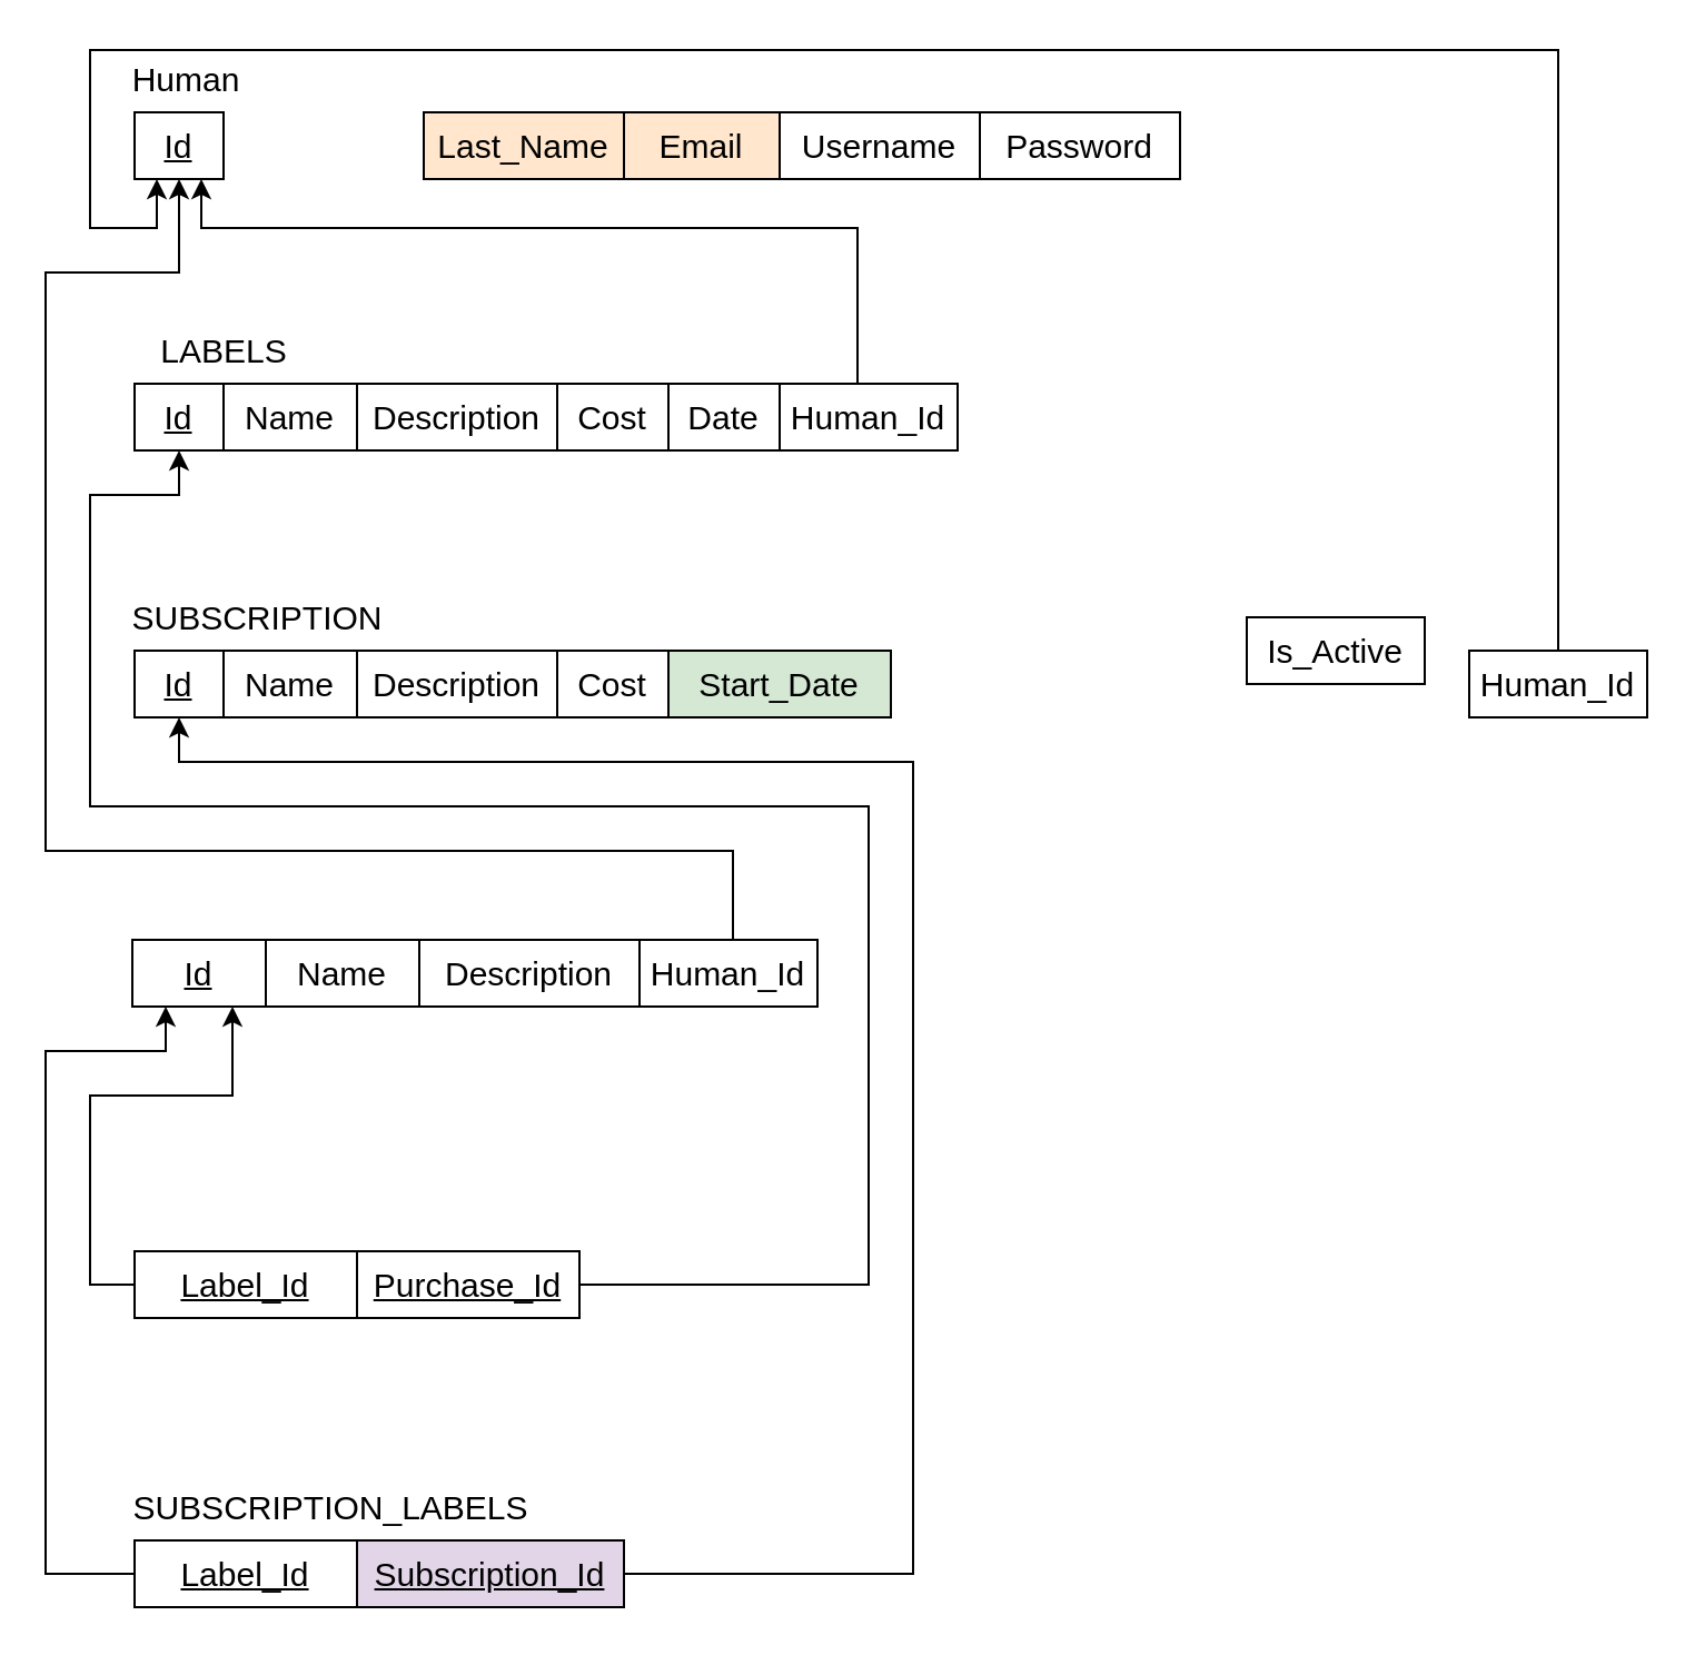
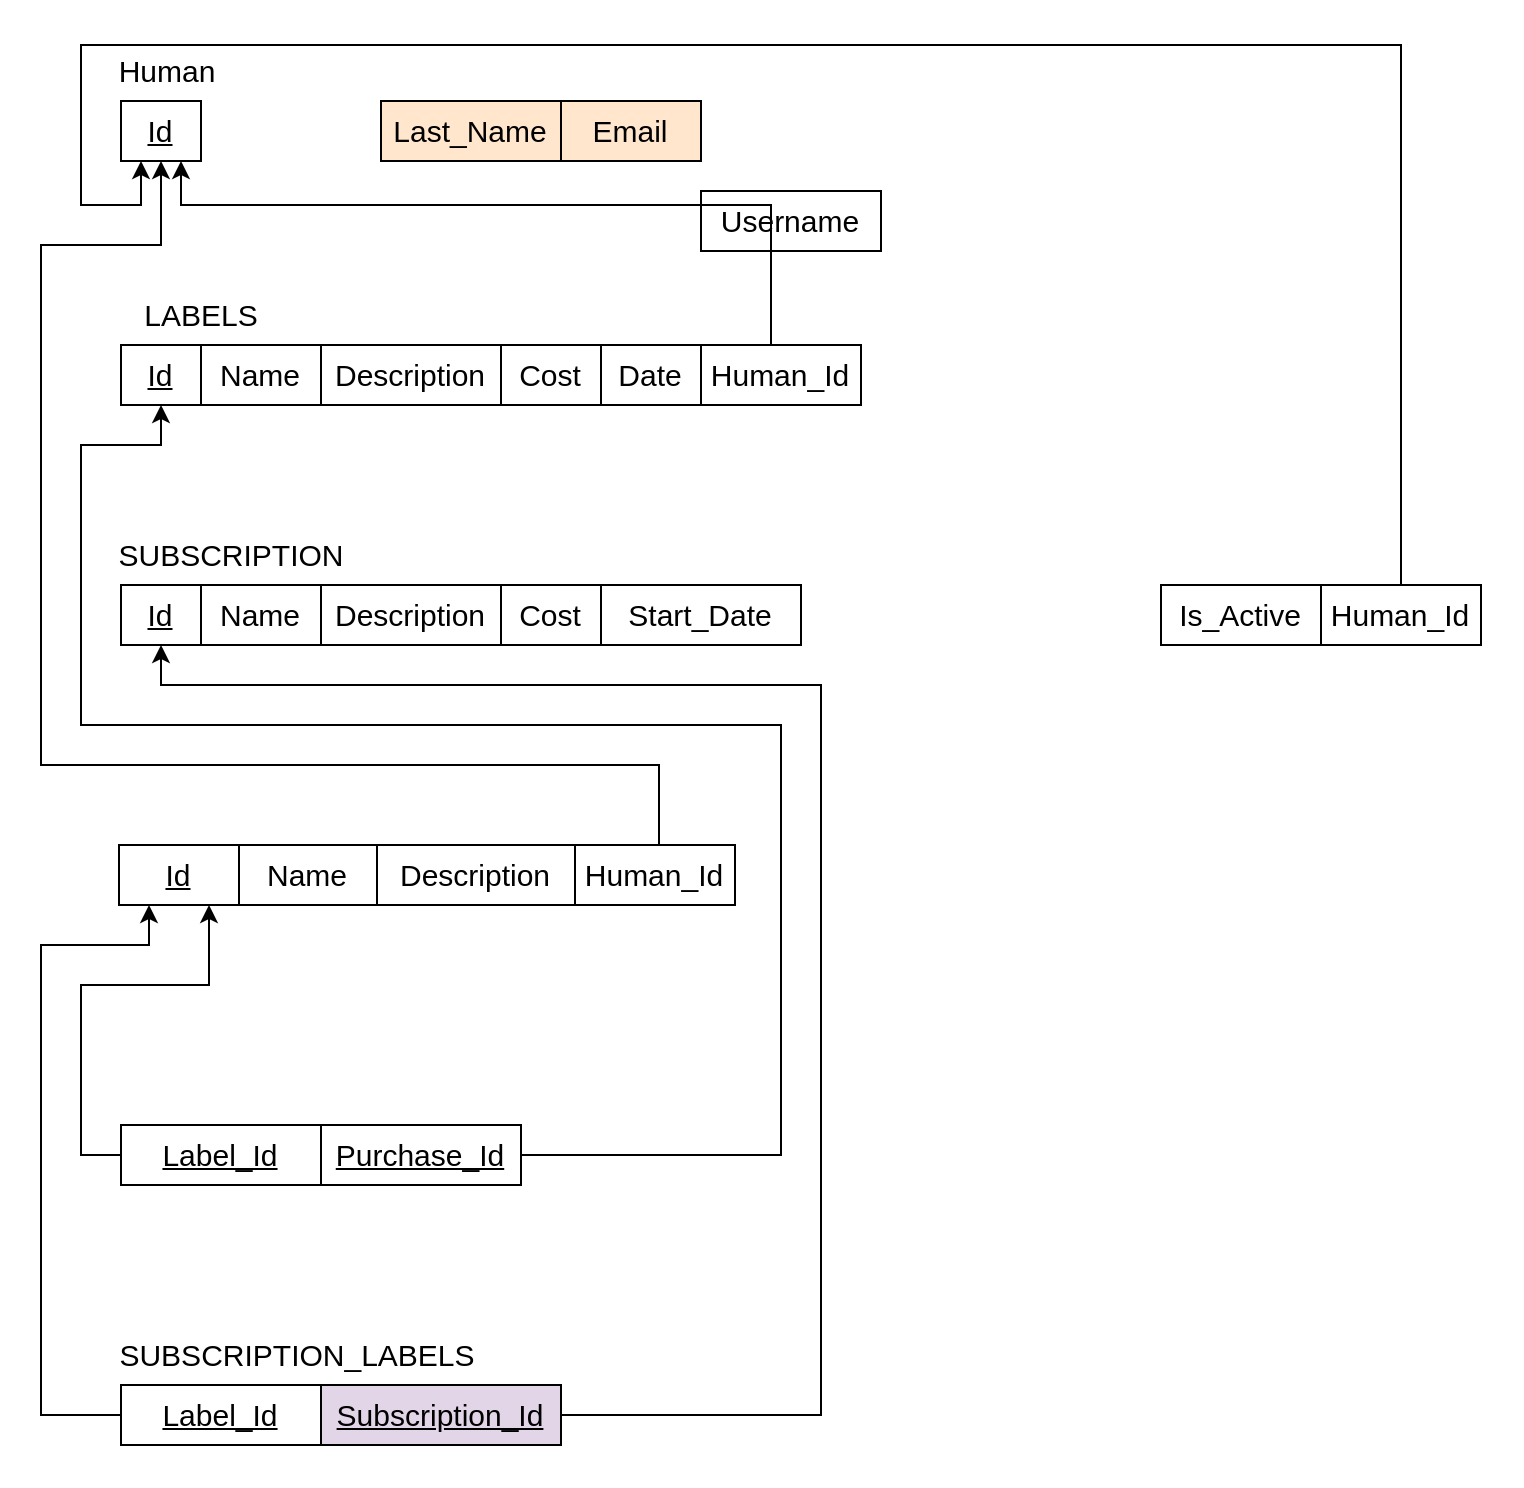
  <mxCell id="0" />
  <mxCell id="1" parent="0" />
  <mxCell id="2" value="&lt;font style=&quot;font-size: 15px;&quot;&gt;Human&lt;/font&gt;" style="text;html=1;align=center;verticalAlign=middle;resizable=0;points=[];autosize=1;strokeColor=none;fillColor=none;" parent="1" vertex="1"><mxGeometry x="48" y="20" width="70" height="30" as="geometry" /></mxCell>
  <mxCell id="3" value="&lt;font style=&quot;font-size: 15px;&quot;&gt;&lt;u&gt;Id&lt;/u&gt;&lt;/font&gt;" style="rounded=0;whiteSpace=wrap;html=1;" parent="1" vertex="1"><mxGeometry x="60" y="50" width="40" height="30" as="geometry" /></mxCell>
  <mxCell id="4" value="&lt;font style=&quot;font-size: 15px;&quot;&gt;Last_Name&lt;/font&gt;" style="rounded=0;whiteSpace=wrap;html=1;fillColor=#ffe6cc;" parent="1" vertex="1"><mxGeometry x="190" y="50" width="90" height="30" as="geometry" /></mxCell>
- <mxCell id="5" value="&lt;font style=&quot;font-size: 15px;&quot;&gt;Username&lt;/font&gt;" style="rounded=0;whiteSpace=wrap;html=1;" parent="1" vertex="1"><mxGeometry x="350" y="50" width="90" height="30" as="geometry" /></mxCell>
- <mxCell id="6" value="&lt;font style=&quot;font-size: 15px;&quot;&gt;Password&lt;/font&gt;" style="rounded=0;whiteSpace=wrap;html=1;" parent="1" vertex="1"><mxGeometry x="440" y="50" width="90" height="30" as="geometry" /></mxCell>
+ <mxCell id="5" value="&lt;font style=&quot;font-size: 15px;&quot;&gt;Username&lt;/font&gt;" style="rounded=0;whiteSpace=wrap;html=1;" parent="1" vertex="1"><mxGeometry x="350" y="95" width="90" height="30" as="geometry" /></mxCell>
  <mxCell id="7" value="&lt;font style=&quot;font-size: 15px;&quot;&gt;LABELS&lt;/font&gt;" style="text;html=1;align=center;verticalAlign=middle;resizable=0;points=[];autosize=1;strokeColor=none;fillColor=none;" parent="1" vertex="1"><mxGeometry x="45" y="142" width="110" height="30" as="geometry" /></mxCell>
  <mxCell id="8" value="&lt;font style=&quot;font-size: 15px;&quot;&gt;SUBSCRIPTION&lt;/font&gt;" style="text;html=1;align=center;verticalAlign=middle;resizable=0;points=[];autosize=1;strokeColor=none;fillColor=none;" parent="1" vertex="1"><mxGeometry x="45" y="262" width="140" height="30" as="geometry" /></mxCell>
  <mxCell id="9" value="&lt;font style=&quot;font-size: 15px;&quot;&gt;&lt;u&gt;Id&lt;/u&gt;&lt;/font&gt;" style="rounded=0;whiteSpace=wrap;html=1;" parent="1" vertex="1"><mxGeometry x="60" y="172" width="40" height="30" as="geometry" /></mxCell>
  <mxCell id="10" value="&lt;font style=&quot;font-size: 15px;&quot;&gt;Name&lt;/font&gt;" style="rounded=0;whiteSpace=wrap;html=1;" parent="1" vertex="1"><mxGeometry x="100" y="172" width="60" height="30" as="geometry" /></mxCell>
  <mxCell id="11" value="&lt;font style=&quot;font-size: 15px;&quot;&gt;Description&lt;/font&gt;" style="rounded=0;whiteSpace=wrap;html=1;" parent="1" vertex="1"><mxGeometry x="160" y="172" width="90" height="30" as="geometry" /></mxCell>
  <mxCell id="12" value="&lt;font style=&quot;font-size: 15px;&quot;&gt;Cost&lt;/font&gt;" style="rounded=0;whiteSpace=wrap;html=1;" parent="1" vertex="1"><mxGeometry x="250" y="172" width="50" height="30" as="geometry" /></mxCell>
  <mxCell id="13" value="&lt;font style=&quot;font-size: 15px;&quot;&gt;Date&lt;/font&gt;" style="rounded=0;whiteSpace=wrap;html=1;" parent="1" vertex="1"><mxGeometry x="300" y="172" width="50" height="30" as="geometry" /></mxCell>
  <mxCell id="14" value="&lt;font style=&quot;font-size: 15px;&quot;&gt;&lt;u&gt;Id&lt;/u&gt;&lt;/font&gt;" style="rounded=0;whiteSpace=wrap;html=1;" parent="1" vertex="1"><mxGeometry x="59" y="422" width="60" height="30" as="geometry" /></mxCell>
  <mxCell id="15" value="&lt;font style=&quot;font-size: 15px;&quot;&gt;Name&lt;/font&gt;" style="rounded=0;whiteSpace=wrap;html=1;" parent="1" vertex="1"><mxGeometry x="119" y="422" width="69" height="30" as="geometry" /></mxCell>
  <mxCell id="16" value="&lt;font style=&quot;font-size: 15px;&quot;&gt;&lt;u&gt;Id&lt;/u&gt;&lt;/font&gt;" style="rounded=0;whiteSpace=wrap;html=1;" parent="1" vertex="1"><mxGeometry x="60" y="292" width="40" height="30" as="geometry" /></mxCell>
  <mxCell id="17" value="&lt;font style=&quot;font-size: 15px;&quot;&gt;Name&lt;/font&gt;" style="rounded=0;whiteSpace=wrap;html=1;" parent="1" vertex="1"><mxGeometry x="100" y="292" width="60" height="30" as="geometry" /></mxCell>
  <mxCell id="18" value="&lt;font style=&quot;font-size: 15px;&quot;&gt;Description&lt;/font&gt;" style="rounded=0;whiteSpace=wrap;html=1;" parent="1" vertex="1"><mxGeometry x="160" y="292" width="90" height="30" as="geometry" /></mxCell>
  <mxCell id="19" value="&lt;font style=&quot;font-size: 15px;&quot;&gt;Cost&lt;/font&gt;" style="rounded=0;whiteSpace=wrap;html=1;" parent="1" vertex="1"><mxGeometry x="250" y="292" width="50" height="30" as="geometry" /></mxCell>
- <mxCell id="20" value="&lt;font style=&quot;font-size: 15px;&quot;&gt;Start_Date&lt;/font&gt;" style="rounded=0;whiteSpace=wrap;html=1;fillColor=#d5e8d4;" parent="1" vertex="1"><mxGeometry x="300" y="292" width="100" height="30" as="geometry" /></mxCell>
- <mxCell id="21" value="&lt;font style=&quot;font-size: 15px;&quot;&gt;Is_Active&lt;/font&gt;" style="rounded=0;whiteSpace=wrap;html=1;" parent="1" vertex="1"><mxGeometry x="560" y="277" width="80" height="30" as="geometry" /></mxCell>
+ <mxCell id="20" value="&lt;font style=&quot;font-size: 15px;&quot;&gt;Start_Date&lt;/font&gt;" style="rounded=0;whiteSpace=wrap;html=1;" parent="1" vertex="1"><mxGeometry x="300" y="292" width="100" height="30" as="geometry" /></mxCell>
+ <mxCell id="21" value="&lt;font style=&quot;font-size: 15px;&quot;&gt;Is_Active&lt;/font&gt;" style="rounded=0;whiteSpace=wrap;html=1;" parent="1" vertex="1"><mxGeometry x="580" y="292" width="80" height="30" as="geometry" /></mxCell>
  <mxCell id="22" style="edgeStyle=orthogonalEdgeStyle;rounded=0;orthogonalLoop=1;jettySize=auto;html=1;entryX=0.25;entryY=1;entryDx=0;entryDy=0;" parent="1" source="23" target="3" edge="1"><mxGeometry relative="1" as="geometry"><Array as="points"><mxPoint x="700" y="22" /><mxPoint x="40" y="22" /><mxPoint x="40" y="102" /><mxPoint x="70" y="102" /></Array></mxGeometry></mxCell>
  <mxCell id="23" value="&lt;span style=&quot;font-size: 15px;&quot;&gt;Human_Id&lt;/span&gt;" style="rounded=0;whiteSpace=wrap;html=1;" parent="1" vertex="1"><mxGeometry x="660" y="292" width="80" height="30" as="geometry" /></mxCell>
  <mxCell id="24" style="edgeStyle=orthogonalEdgeStyle;rounded=0;orthogonalLoop=1;jettySize=auto;html=1;entryX=0.75;entryY=1;entryDx=0;entryDy=0;" parent="1" source="25" target="3" edge="1"><mxGeometry relative="1" as="geometry"><Array as="points"><mxPoint x="385" y="102" /><mxPoint x="90" y="102" /></Array></mxGeometry></mxCell>
  <mxCell id="25" value="&lt;font style=&quot;font-size: 15px;&quot;&gt;Human_Id&lt;/font&gt;" style="rounded=0;whiteSpace=wrap;html=1;" parent="1" vertex="1"><mxGeometry x="350" y="172" width="80" height="30" as="geometry" /></mxCell>
  <mxCell id="26" style="edgeStyle=orthogonalEdgeStyle;rounded=0;orthogonalLoop=1;jettySize=auto;html=1;exitX=0;exitY=0.5;exitDx=0;exitDy=0;entryX=0.75;entryY=1;entryDx=0;entryDy=0;" parent="1" source="28" target="14" edge="1"><mxGeometry relative="1" as="geometry"><Array as="points"><mxPoint x="40" y="577" /><mxPoint x="40" y="492" /><mxPoint x="104" y="492" /></Array></mxGeometry></mxCell>
  <mxCell id="27" value="&lt;span style=&quot;font-size: 15px;&quot;&gt;SUBSCRIPTION_LABELS&lt;/span&gt;" style="text;html=1;align=center;verticalAlign=middle;resizable=0;points=[];autosize=1;strokeColor=none;fillColor=none;" parent="1" vertex="1"><mxGeometry x="48" y="662" width="200" height="30" as="geometry" /></mxCell>
  <mxCell id="28" value="&lt;font style=&quot;font-size: 15px;&quot;&gt;&lt;u&gt;Label_Id&lt;/u&gt;&lt;/font&gt;" style="rounded=0;whiteSpace=wrap;html=1;" parent="1" vertex="1"><mxGeometry x="60" y="562" width="100" height="30" as="geometry" /></mxCell>
  <mxCell id="29" style="edgeStyle=orthogonalEdgeStyle;rounded=0;orthogonalLoop=1;jettySize=auto;html=1;entryX=0.5;entryY=1;entryDx=0;entryDy=0;exitX=1;exitY=0.5;exitDx=0;exitDy=0;" parent="1" source="30" target="9" edge="1"><mxGeometry relative="1" as="geometry"><Array as="points"><mxPoint x="390" y="577" /><mxPoint x="390" y="362" /><mxPoint x="40" y="362" /><mxPoint x="40" y="222" /><mxPoint x="80" y="222" /></Array></mxGeometry></mxCell>
  <mxCell id="30" value="&lt;span style=&quot;font-size: 15px;&quot;&gt;&lt;u&gt;Purchase_Id&lt;/u&gt;&lt;/span&gt;" style="rounded=0;whiteSpace=wrap;html=1;" parent="1" vertex="1"><mxGeometry x="160" y="562" width="100" height="30" as="geometry" /></mxCell>
  <mxCell id="31" style="edgeStyle=orthogonalEdgeStyle;rounded=0;orthogonalLoop=1;jettySize=auto;html=1;entryX=0.25;entryY=1;entryDx=0;entryDy=0;" parent="1" source="32" target="14" edge="1"><mxGeometry relative="1" as="geometry"><Array as="points"><mxPoint x="20" y="707" /><mxPoint x="20" y="472" /><mxPoint x="74" y="472" /></Array></mxGeometry></mxCell>
  <mxCell id="32" value="&lt;font style=&quot;font-size: 15px;&quot;&gt;&lt;u&gt;Label_Id&lt;/u&gt;&lt;/font&gt;" style="rounded=0;whiteSpace=wrap;html=1;" parent="1" vertex="1"><mxGeometry x="60" y="692" width="100" height="30" as="geometry" /></mxCell>
  <mxCell id="33" style="edgeStyle=orthogonalEdgeStyle;rounded=0;orthogonalLoop=1;jettySize=auto;html=1;entryX=0.5;entryY=1;entryDx=0;entryDy=0;" parent="1" source="34" target="16" edge="1"><mxGeometry relative="1" as="geometry"><Array as="points"><mxPoint x="410" y="707" /><mxPoint x="410" y="342" /><mxPoint x="80" y="342" /></Array></mxGeometry></mxCell>
  <mxCell id="34" value="&lt;font style=&quot;font-size: 15px;&quot;&gt;&lt;u&gt;Subscription_Id&lt;/u&gt;&lt;/font&gt;" style="rounded=0;whiteSpace=wrap;html=1;fillColor=#e1d5e7;" parent="1" vertex="1"><mxGeometry x="160" y="692" width="120" height="30" as="geometry" /></mxCell>
  <mxCell id="35" value="&lt;font style=&quot;font-size: 15px;&quot;&gt;Description&lt;/font&gt;" style="rounded=0;whiteSpace=wrap;html=1;" parent="1" vertex="1"><mxGeometry x="188" y="422" width="99" height="30" as="geometry" /></mxCell>
  <mxCell id="36" style="edgeStyle=orthogonalEdgeStyle;rounded=0;orthogonalLoop=1;jettySize=auto;html=1;entryX=0.5;entryY=1;entryDx=0;entryDy=0;" parent="1" source="37" target="3" edge="1"><mxGeometry relative="1" as="geometry"><Array as="points"><mxPoint x="329" y="382" /><mxPoint x="20" y="382" /><mxPoint x="20" y="122" /><mxPoint x="80" y="122" /></Array></mxGeometry></mxCell>
  <mxCell id="37" value="&lt;font style=&quot;font-size: 15px;&quot;&gt;Human_Id&lt;/font&gt;" style="rounded=0;whiteSpace=wrap;html=1;" parent="1" vertex="1"><mxGeometry x="287" y="422" width="80" height="30" as="geometry" /></mxCell>
  <mxCell id="38" value="&lt;font style=&quot;font-size: 15px;&quot;&gt;Email&lt;/font&gt;" style="rounded=0;whiteSpace=wrap;html=1;fillColor=#ffe6cc;" parent="1" vertex="1"><mxGeometry x="280" y="50" width="70" height="30" as="geometry" /></mxCell>
